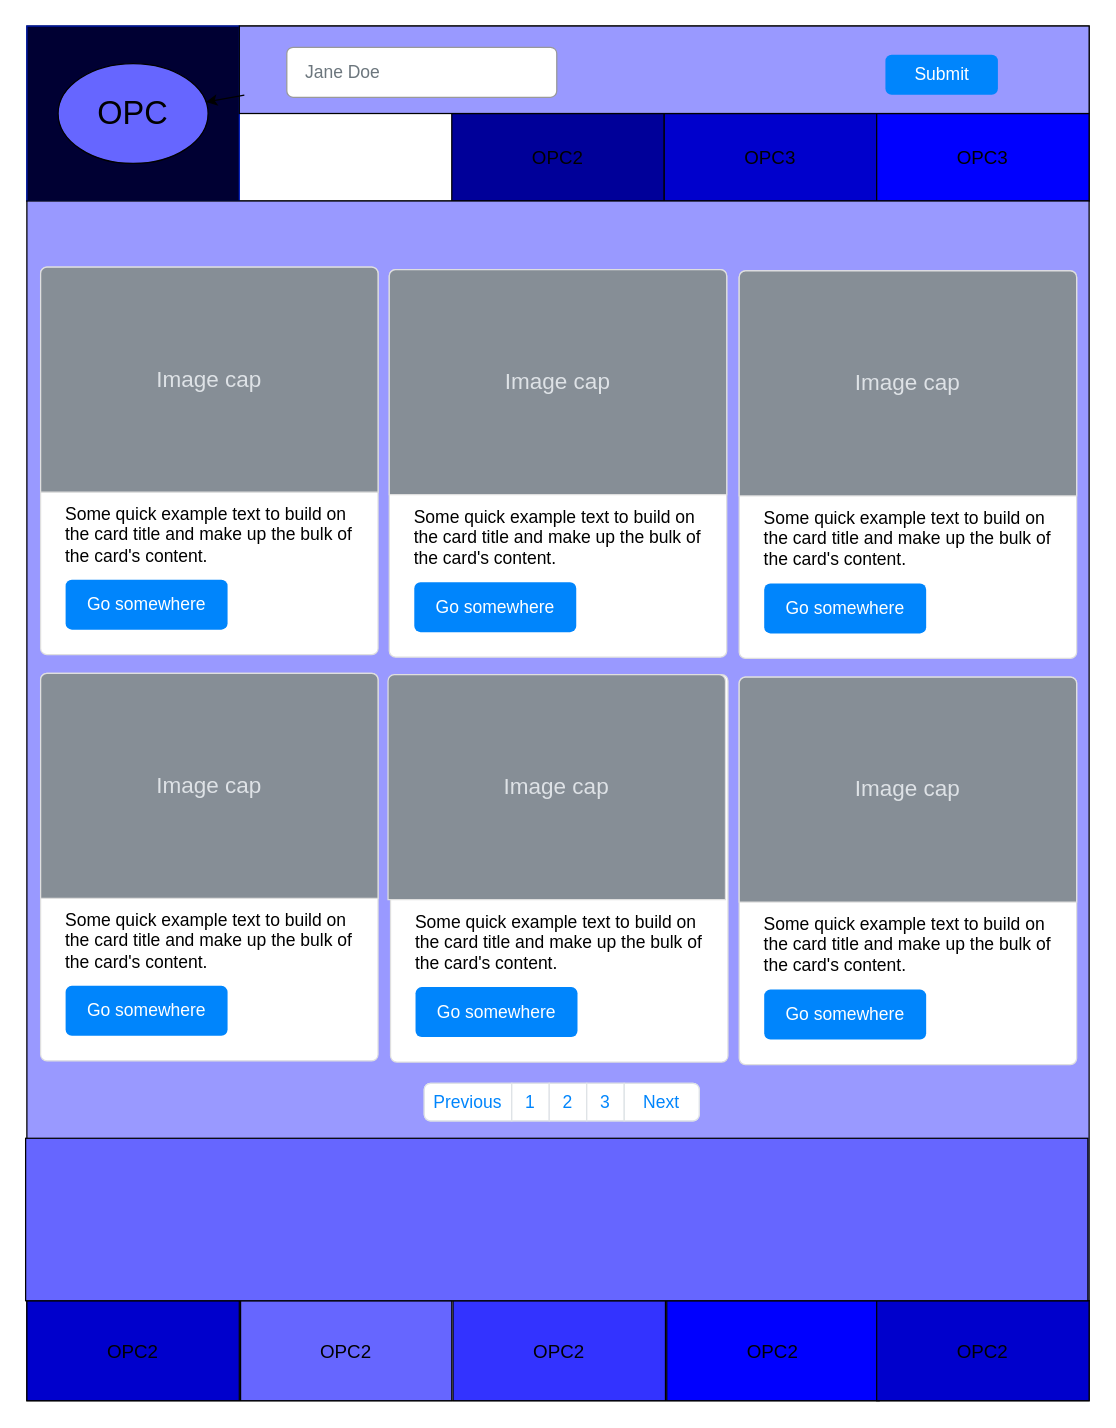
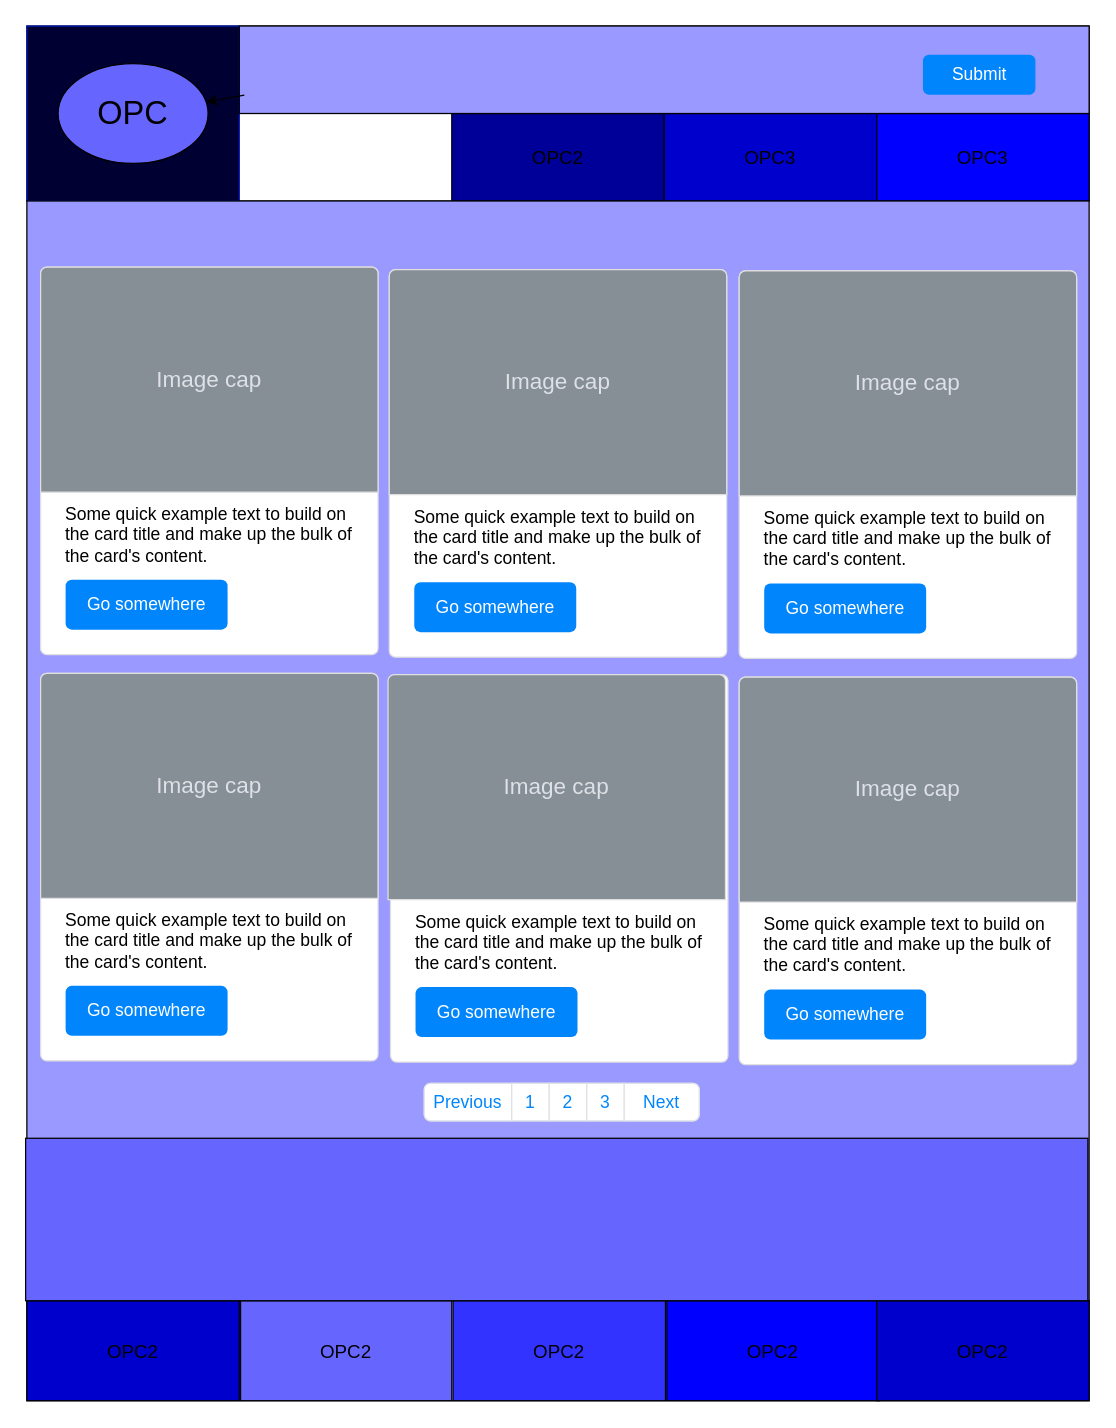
  <mxCell id="0" />
  <mxCell id="1" parent="0" />
  <mxCell id="2" value="" style="rounded=0;whiteSpace=wrap;html=1;" vertex="1" parent="1"><mxGeometry width="850" height="140" as="geometry" x="21" y="20" /></mxCell>
  <mxCell id="3" value="" style="rounded=0;whiteSpace=wrap;html=1;fillColor=#000033;fontColor=#ffffff;strokeColor=#001DBC;" vertex="1" parent="1"><mxGeometry width="170" height="140" as="geometry" x="21" y="20" /></mxCell>
  <mxCell id="4" value="&lt;font style=&quot;font-size: 15px;&quot;&gt;OPC2&lt;/font&gt;" style="rounded=0;whiteSpace=wrap;html=1;fillColor=#000099;" vertex="1" parent="1"><mxGeometry x="361" y="90" width="170" height="70" as="geometry" /></mxCell>
  <mxCell id="5" value="&lt;font style=&quot;font-size: 15px;&quot;&gt;OPC3&lt;/font&gt;" style="rounded=0;whiteSpace=wrap;html=1;fillColor=#0000CC;" vertex="1" parent="1"><mxGeometry x="531" y="90" width="170" height="70" as="geometry" /></mxCell>
  <mxCell id="6" value="&lt;font style=&quot;font-size: 15px;&quot;&gt;OPC3&lt;/font&gt;" style="rounded=0;whiteSpace=wrap;html=1;fillColor=#0000FF;" vertex="1" parent="1"><mxGeometry x="701" y="90" width="170" height="70" as="geometry" /></mxCell>
  <mxCell id="7" value="" style="rounded=0;whiteSpace=wrap;html=1;fontSize=26;fillColor=#9999FF;" vertex="1" parent="1"><mxGeometry y="160" width="850" height="880" as="geometry" x="21" /></mxCell>
  <mxCell id="8" value="" style="rounded=0;whiteSpace=wrap;html=1;fontSize=15;" vertex="1" parent="1"><mxGeometry y="1040" width="850" height="80" as="geometry" x="21" /></mxCell>
  <mxCell id="9" value="&lt;font style=&quot;font-size: 15px;&quot;&gt;OPC2&lt;/font&gt;" style="rounded=0;whiteSpace=wrap;html=1;fillColor=#0000CC;" vertex="1" parent="1"><mxGeometry y="1040" width="170" height="80" as="geometry" x="21" /></mxCell>
  <mxCell id="10" value="&lt;font style=&quot;font-size: 15px;&quot;&gt;OPC2&lt;/font&gt;" style="rounded=0;whiteSpace=wrap;html=1;fillColor=#6666FF;" vertex="1" parent="1"><mxGeometry x="192" y="1040" width="169" height="80" as="geometry" /></mxCell>
  <mxCell id="11" value="&lt;font style=&quot;font-size: 15px;&quot;&gt;OPC2&lt;/font&gt;" style="rounded=0;whiteSpace=wrap;html=1;fillColor=#3333FF;" vertex="1" parent="1"><mxGeometry x="362" y="1040" width="170" height="80" as="geometry" /></mxCell>
  <mxCell id="12" value="&lt;font style=&quot;font-size: 15px;&quot;&gt;OPC2&lt;/font&gt;" style="rounded=0;whiteSpace=wrap;html=1;fillColor=#0000FF;" vertex="1" parent="1"><mxGeometry x="533" y="1040" width="170" height="80" as="geometry" /></mxCell>
  <mxCell id="13" value="&lt;font style=&quot;font-size: 15px;&quot;&gt;OPC2&lt;/font&gt;" style="rounded=0;whiteSpace=wrap;html=1;fillColor=#0000CC;" vertex="1" parent="1"><mxGeometry x="701" y="1040" width="170" height="80" as="geometry" /></mxCell>
  <mxCell id="14" value="&lt;font style=&quot;font-size: 26px;&quot;&gt;OPC&lt;/font&gt;" style="ellipse;whiteSpace=wrap;html=1;fontSize=15;fillColor=#6666FF;" vertex="1" parent="1"><mxGeometry x="46" y="50" width="120" height="80" as="geometry" /></mxCell>
  <mxCell id="15" value="&lt;b&gt;&lt;font style=&quot;font-size: 20px&quot;&gt;Card title&lt;/font&gt;&lt;/b&gt;&lt;br style=&quot;font-size: 14px&quot;&gt;&lt;br style=&quot;font-size: 14px&quot;&gt;Some quick example text to build on the card title and make up the bulk of the card's content." style="html=1;shadow=0;dashed=0;shape=mxgraph.bootstrap.rrect;rSize=5;strokeColor=#DFDFDF;html=1;whiteSpace=wrap;fillColor=#ffffff;fontColor=#000000;verticalAlign=bottom;align=left;spacing=20;spacingBottom=50;fontSize=14;" vertex="1" parent="1"><mxGeometry x="32" y="213" width="270" height="310" as="geometry" /></mxCell>
  <mxCell id="16" value="Image cap" style="html=1;shadow=0;dashed=0;shape=mxgraph.bootstrap.topButton;rSize=5;perimeter=none;whiteSpace=wrap;fillColor=#868E96;strokeColor=#DFDFDF;fontColor=#DEE2E6;resizeWidth=1;fontSize=18;" vertex="1" parent="15"><mxGeometry width="270" height="180" relative="1" as="geometry" /></mxCell>
  <mxCell id="17" value="Go somewhere" style="html=1;shadow=0;dashed=0;shape=mxgraph.bootstrap.rrect;rSize=5;perimeter=none;whiteSpace=wrap;fillColor=#0085FC;strokeColor=none;fontColor=#ffffff;resizeWidth=1;fontSize=14;" vertex="1" parent="15"><mxGeometry y="1" width="129.6" height="40" relative="1" as="geometry"><mxPoint x="20" y="-60" as="offset" /></mxGeometry></mxCell>
  <mxCell id="18" value="&lt;b&gt;&lt;font style=&quot;font-size: 20px&quot;&gt;Card title&lt;/font&gt;&lt;/b&gt;&lt;br style=&quot;font-size: 14px&quot;&gt;&lt;br style=&quot;font-size: 14px&quot;&gt;Some quick example text to build on the card title and make up the bulk of the card's content." style="html=1;shadow=0;dashed=0;shape=mxgraph.bootstrap.rrect;rSize=5;strokeColor=#DFDFDF;html=1;whiteSpace=wrap;fillColor=#ffffff;fontColor=#000000;verticalAlign=bottom;align=left;spacing=20;spacingBottom=50;fontSize=14;" vertex="1" parent="1"><mxGeometry x="311" y="215" width="270" height="310" as="geometry" /></mxCell>
  <mxCell id="19" value="Image cap" style="html=1;shadow=0;dashed=0;shape=mxgraph.bootstrap.topButton;rSize=5;perimeter=none;whiteSpace=wrap;fillColor=#868E96;strokeColor=#DFDFDF;fontColor=#DEE2E6;resizeWidth=1;fontSize=18;" vertex="1" parent="18"><mxGeometry width="270" height="180" relative="1" as="geometry" /></mxCell>
  <mxCell id="20" value="Go somewhere" style="html=1;shadow=0;dashed=0;shape=mxgraph.bootstrap.rrect;rSize=5;perimeter=none;whiteSpace=wrap;fillColor=#0085FC;strokeColor=none;fontColor=#ffffff;resizeWidth=1;fontSize=14;" vertex="1" parent="18"><mxGeometry y="1" width="129.6" height="40" relative="1" as="geometry"><mxPoint x="20" y="-60" as="offset" /></mxGeometry></mxCell>
  <mxCell id="21" value="&lt;b&gt;&lt;font style=&quot;font-size: 20px&quot;&gt;Card title&lt;/font&gt;&lt;/b&gt;&lt;br style=&quot;font-size: 14px&quot;&gt;&lt;br style=&quot;font-size: 14px&quot;&gt;Some quick example text to build on the card title and make up the bulk of the card's content." style="html=1;shadow=0;dashed=0;shape=mxgraph.bootstrap.rrect;rSize=5;strokeColor=#DFDFDF;html=1;whiteSpace=wrap;fillColor=#ffffff;fontColor=#000000;verticalAlign=bottom;align=left;spacing=20;spacingBottom=50;fontSize=14;" vertex="1" parent="1"><mxGeometry x="591" y="216" width="270" height="310" as="geometry" /></mxCell>
  <mxCell id="22" value="Image cap" style="html=1;shadow=0;dashed=0;shape=mxgraph.bootstrap.topButton;rSize=5;perimeter=none;whiteSpace=wrap;fillColor=#868E96;strokeColor=#DFDFDF;fontColor=#DEE2E6;resizeWidth=1;fontSize=18;" vertex="1" parent="21"><mxGeometry width="270" height="180" relative="1" as="geometry" /></mxCell>
  <mxCell id="23" value="Go somewhere" style="html=1;shadow=0;dashed=0;shape=mxgraph.bootstrap.rrect;rSize=5;perimeter=none;whiteSpace=wrap;fillColor=#0085FC;strokeColor=none;fontColor=#ffffff;resizeWidth=1;fontSize=14;" vertex="1" parent="21"><mxGeometry y="1" width="129.6" height="40" relative="1" as="geometry"><mxPoint x="20" y="-60" as="offset" /></mxGeometry></mxCell>
  <mxCell id="24" value="" style="rounded=0;whiteSpace=wrap;html=1;fontSize=26;fillColor=#9999FF;" vertex="1" parent="1"><mxGeometry x="191" width="680" height="70" as="geometry" y="20" /></mxCell>
  <mxCell id="25" value="" style="html=1;shadow=0;dashed=0;shape=mxgraph.bootstrap.rrect;rSize=5;strokeColor=#DEE2E6;html=1;whiteSpace=wrap;fillColor=#ffffff;fontColor=#0085FC;fontSize=14;" vertex="1" parent="1"><mxGeometry x="339" y="866" width="220" height="30" as="geometry" /></mxCell>
  <mxCell id="26" value="Previous" style="strokeColor=inherit;fillColor=inherit;gradientColor=inherit;fontColor=inherit;html=1;shadow=0;dashed=0;shape=mxgraph.bootstrap.leftButton;rSize=5;perimeter=none;whiteSpace=wrap;resizeHeight=1;fontSize=14;" vertex="1" parent="25"><mxGeometry width="70" height="30" relative="1" as="geometry" /></mxCell>
  <mxCell id="27" value="1" style="strokeColor=inherit;fillColor=inherit;gradientColor=inherit;fontColor=inherit;html=1;shadow=0;dashed=0;perimeter=none;whiteSpace=wrap;resizeHeight=1;fontSize=14;" vertex="1" parent="25"><mxGeometry width="30" height="30" relative="1" as="geometry"><mxPoint x="70" as="offset" /></mxGeometry></mxCell>
  <mxCell id="28" value="2" style="strokeColor=inherit;fillColor=inherit;gradientColor=inherit;fontColor=inherit;html=1;shadow=0;dashed=0;perimeter=none;whiteSpace=wrap;resizeHeight=1;fontSize=14;" vertex="1" parent="25"><mxGeometry width="30" height="30" relative="1" as="geometry"><mxPoint x="100" as="offset" /></mxGeometry></mxCell>
  <mxCell id="29" value="3" style="strokeColor=inherit;fillColor=inherit;gradientColor=inherit;fontColor=inherit;html=1;shadow=0;dashed=0;perimeter=none;whiteSpace=wrap;resizeHeight=1;fontSize=14;" vertex="1" parent="25"><mxGeometry width="30" height="30" relative="1" as="geometry"><mxPoint x="130" as="offset" /></mxGeometry></mxCell>
  <mxCell id="30" value="Next" style="strokeColor=inherit;fillColor=inherit;gradientColor=inherit;fontColor=inherit;html=1;shadow=0;dashed=0;shape=mxgraph.bootstrap.rightButton;rSize=5;perimeter=none;whiteSpace=wrap;resizeHeight=1;fontSize=14;" vertex="1" parent="25"><mxGeometry x="1" width="60" height="30" relative="1" as="geometry"><mxPoint x="-60" as="offset" /></mxGeometry></mxCell>
  <mxCell id="31" value="" style="edgeStyle=none;html=1;fontSize=26;" edge="1" parent="1" target="14"><mxGeometry relative="1" as="geometry"><mxPoint x="195" y="75.251" as="sourcePoint" /></mxGeometry></mxCell>
  <mxCell id="32" value="&lt;b&gt;&lt;font style=&quot;font-size: 20px&quot;&gt;Card title&lt;/font&gt;&lt;/b&gt;&lt;br style=&quot;font-size: 14px&quot;&gt;&lt;br style=&quot;font-size: 14px&quot;&gt;Some quick example text to build on the card title and make up the bulk of the card's content." style="html=1;shadow=0;dashed=0;shape=mxgraph.bootstrap.rrect;rSize=5;strokeColor=#DFDFDF;html=1;whiteSpace=wrap;fillColor=#ffffff;fontColor=#000000;verticalAlign=bottom;align=left;spacing=20;spacingBottom=50;fontSize=14;" vertex="1" parent="1"><mxGeometry x="32" y="538" width="270" height="310" as="geometry" /></mxCell>
  <mxCell id="33" value="Image cap" style="html=1;shadow=0;dashed=0;shape=mxgraph.bootstrap.topButton;rSize=5;perimeter=none;whiteSpace=wrap;fillColor=#868E96;strokeColor=#DFDFDF;fontColor=#DEE2E6;resizeWidth=1;fontSize=18;" vertex="1" parent="32"><mxGeometry width="270" height="180" relative="1" as="geometry" /></mxCell>
  <mxCell id="34" value="Go somewhere" style="html=1;shadow=0;dashed=0;shape=mxgraph.bootstrap.rrect;rSize=5;perimeter=none;whiteSpace=wrap;fillColor=#0085FC;strokeColor=none;fontColor=#ffffff;resizeWidth=1;fontSize=14;" vertex="1" parent="32"><mxGeometry y="1" width="129.6" height="40" relative="1" as="geometry"><mxPoint x="20" y="-60" as="offset" /></mxGeometry></mxCell>
  <mxCell id="35" value="&lt;b&gt;&lt;font style=&quot;font-size: 20px&quot;&gt;Card title&lt;/font&gt;&lt;/b&gt;&lt;br style=&quot;font-size: 14px&quot;&gt;&lt;br style=&quot;font-size: 14px&quot;&gt;Some quick example text to build on the card title and make up the bulk of the card's content." style="html=1;shadow=0;dashed=0;shape=mxgraph.bootstrap.rrect;rSize=5;strokeColor=#DFDFDF;html=1;whiteSpace=wrap;fillColor=#ffffff;fontColor=#000000;verticalAlign=bottom;align=left;spacing=20;spacingBottom=50;fontSize=14;" vertex="1" parent="1"><mxGeometry x="312" y="539" width="270" height="310" as="geometry" /></mxCell>
  <mxCell id="36" value="Image cap" style="html=1;shadow=0;dashed=0;shape=mxgraph.bootstrap.topButton;rSize=5;perimeter=none;whiteSpace=wrap;fillColor=#868E96;strokeColor=#DFDFDF;fontColor=#DEE2E6;resizeWidth=1;fontSize=18;" vertex="1" parent="35"><mxGeometry width="270" height="180" relative="1" as="geometry"><mxPoint x="-2" as="offset" /></mxGeometry></mxCell>
  <mxCell id="37" value="Go somewhere" style="html=1;shadow=0;dashed=0;shape=mxgraph.bootstrap.rrect;rSize=5;perimeter=none;whiteSpace=wrap;fillColor=#0085FC;strokeColor=none;fontColor=#ffffff;resizeWidth=1;fontSize=14;" vertex="1" parent="35"><mxGeometry y="1" width="129.6" height="40" relative="1" as="geometry"><mxPoint x="20" y="-60" as="offset" /></mxGeometry></mxCell>
  <mxCell id="38" value="&lt;b&gt;&lt;font style=&quot;font-size: 20px&quot;&gt;Card title&lt;/font&gt;&lt;/b&gt;&lt;br style=&quot;font-size: 14px&quot;&gt;&lt;br style=&quot;font-size: 14px&quot;&gt;Some quick example text to build on the card title and make up the bulk of the card's content." style="html=1;shadow=0;dashed=0;shape=mxgraph.bootstrap.rrect;rSize=5;strokeColor=#DFDFDF;html=1;whiteSpace=wrap;fillColor=#ffffff;fontColor=#000000;verticalAlign=bottom;align=left;spacing=20;spacingBottom=50;fontSize=14;" vertex="1" parent="1"><mxGeometry x="591" y="541" width="270" height="310" as="geometry" /></mxCell>
  <mxCell id="39" value="Image cap" style="html=1;shadow=0;dashed=0;shape=mxgraph.bootstrap.topButton;rSize=5;perimeter=none;whiteSpace=wrap;fillColor=#868E96;strokeColor=#DFDFDF;fontColor=#DEE2E6;resizeWidth=1;fontSize=18;" vertex="1" parent="38"><mxGeometry width="270" height="180" relative="1" as="geometry" /></mxCell>
  <mxCell id="40" value="Go somewhere" style="html=1;shadow=0;dashed=0;shape=mxgraph.bootstrap.rrect;rSize=5;perimeter=none;whiteSpace=wrap;fillColor=#0085FC;strokeColor=none;fontColor=#ffffff;resizeWidth=1;fontSize=14;" vertex="1" parent="38"><mxGeometry y="1" width="129.6" height="40" relative="1" as="geometry"><mxPoint x="20" y="-60" as="offset" /></mxGeometry></mxCell>
  <mxCell id="41" value="" style="rounded=0;whiteSpace=wrap;html=1;fontSize=26;fillColor=#6666FF;" vertex="1" parent="1"><mxGeometry x="20" y="910" width="850" height="130" as="geometry" /></mxCell>
- <mxCell id="42" value="Jane Doe" style="html=1;shadow=0;dashed=0;shape=mxgraph.bootstrap.rrect;rSize=5;fillColor=#ffffff;strokeColor=#999999;align=left;spacing=15;fontSize=14;fontColor=#6C767D;" vertex="1" parent="1"><mxGeometry x="229" y="37" width="216" height="40" as="geometry" /></mxCell>
- <mxCell id="43" value="Submit" style="html=1;shadow=0;dashed=0;shape=mxgraph.bootstrap.rrect;rSize=5;fillColor=#0085FC;strokeColor=none;align=center;spacing=15;fontSize=14;fontColor=#ffffff;" vertex="1" parent="1"><mxGeometry x="708" y="43" width="90" height="32" as="geometry" /></mxCell>
+ <mxCell id="43" value="Submit" style="html=1;shadow=0;dashed=0;shape=mxgraph.bootstrap.rrect;rSize=5;fillColor=#0085FC;strokeColor=none;align=center;spacing=15;fontSize=14;fontColor=#ffffff;" vertex="1" parent="1"><mxGeometry x="738" y="43" width="90" height="32" as="geometry" /></mxCell>
